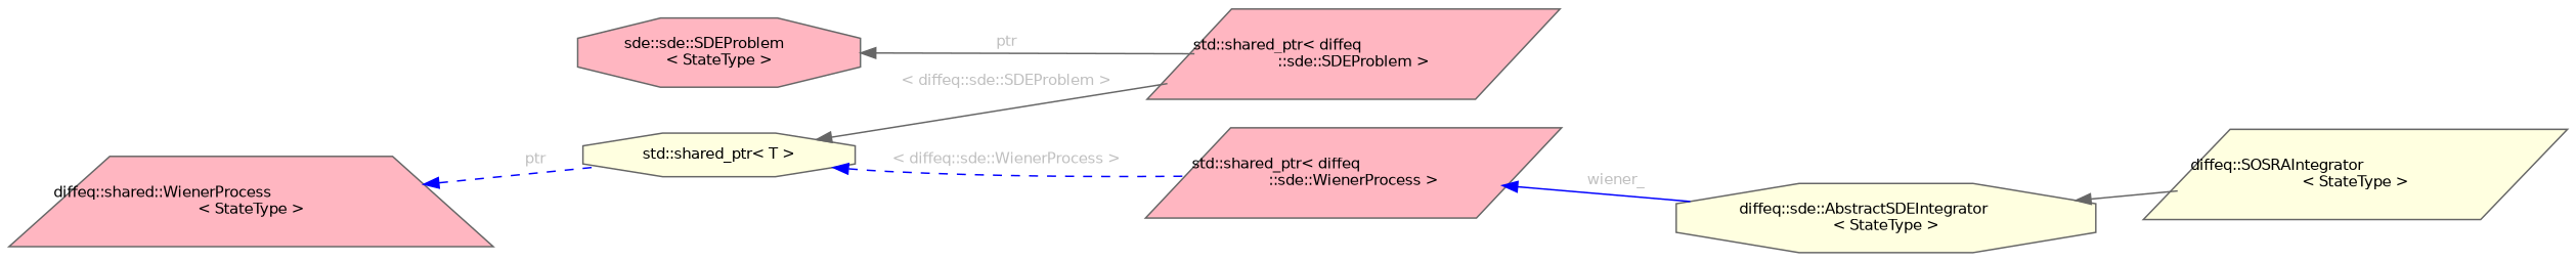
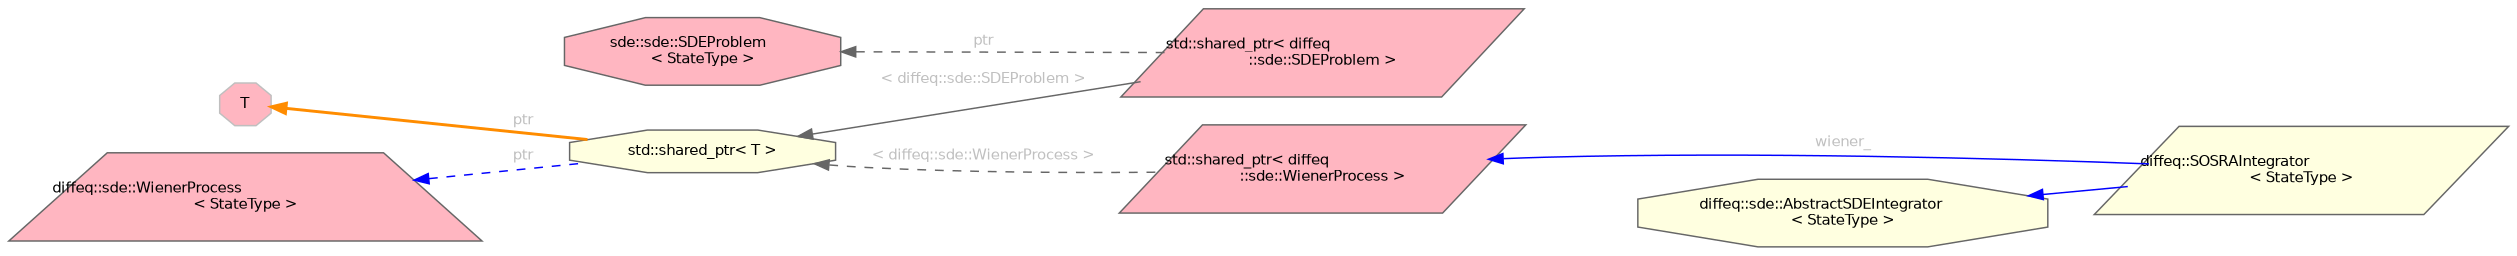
  digraph {
    rankdir=LR
    node [color=gray40 fillcolor=lightpink fontname=Helvetica fontsize=10 shape=octagon style=filled]
    edge [color=blue dir=back fontname=Helvetica fontsize=10 labelfontname=Helvetica labelfontsize=10 style=solid fontcolor=grey]
    n1 [fillcolor=lightyellow fontcolor=black height=0.2 label="diffeq::SOSRAIntegrator\l\< StateType \>" shape=parallelogram width=0.4]
    n2 [fillcolor=lightyellow height=0.2 label="diffeq::sde::AbstractSDEIntegrator\l\< StateType \>" width=0.4]
    n3 [height=0.2 label="std::shared_ptr\< diffeq\l::sde::SDEProblem \>" shape=parallelogram width=0.4]
    n4 [height=0.2 label="sde::sde::SDEProblem\l\< StateType \>" width=0.4]
    n5 [fillcolor=lightyellow height=0.2 label="std::shared_ptr\< T \>" width=0.4]
    n6 [height=0.2 label="std::shared_ptr\< diffeq\l::sde::WienerProcess \>" shape=parallelogram width=0.4]
-   n8 [height=0.2 label="diffeq::shared::WienerProcess\l\< StateType \>" shape=trapezium width=0.4]
-   n2 -> n1 [color=gray40 fontcolor=""]
-   n4 -> n3 [color=gray40 label=<<TABLE CELLBORDER="0" BORDER="0"><TR><TD VALIGN="top" ALIGN="LEFT" CELLPADDING="1" CELLSPACING="0">ptr</TD></TR> </TABLE>>]
+   n7 [color=grey75 height=0.2 label=T width=0.4]
+   n8 [height=0.2 label="diffeq::sde::WienerProcess\l\< StateType \>" shape=trapezium width=0.4]
+   n2 -> n1 [fontcolor=""]
+   n4 -> n3 [color=gray40 label=<<TABLE CELLBORDER="0" BORDER="0"><TR><TD VALIGN="top" ALIGN="LEFT" CELLPADDING="1" CELLSPACING="0">ptr</TD></TR> </TABLE>> style=dashed]
    n5 -> n3 [color=gray40 label=<<TABLE CELLBORDER="0" BORDER="0"><TR><TD VALIGN="top" ALIGN="LEFT" CELLPADDING="1" CELLSPACING="0">&lt; diffeq::sde::SDEProblem &gt;</TD></TR> </TABLE>>]
-   n5 -> n6 [label=<<TABLE CELLBORDER="0" BORDER="0"><TR><TD VALIGN="top" ALIGN="LEFT" CELLPADDING="1" CELLSPACING="0">&lt; diffeq::sde::WienerProcess &gt;</TD></TR> </TABLE>> style=dashed]
-   n6 -> n2 [label=<<TABLE CELLBORDER="0" BORDER="0"><TR><TD VALIGN="top" ALIGN="LEFT" CELLPADDING="1" CELLSPACING="0">wiener_</TD></TR> </TABLE>>]
+   n5 -> n6 [color=gray40 label=<<TABLE CELLBORDER="0" BORDER="0"><TR><TD VALIGN="top" ALIGN="LEFT" CELLPADDING="1" CELLSPACING="0">&lt; diffeq::sde::WienerProcess &gt;</TD></TR> </TABLE>> style=dashed]
+   n6 -> n1 [label=<<TABLE CELLBORDER="0" BORDER="0"><TR><TD VALIGN="top" ALIGN="LEFT" CELLPADDING="1" CELLSPACING="0">wiener_</TD></TR> </TABLE>>]
+   n7 -> n5 [color=darkorange label=<<TABLE CELLBORDER="0" BORDER="0"><TR><TD VALIGN="top" ALIGN="LEFT" CELLPADDING="1" CELLSPACING="0">ptr</TD></TR> </TABLE>> style=bold]
    n8 -> n5 [label=<<TABLE CELLBORDER="0" BORDER="0"><TR><TD VALIGN="top" ALIGN="LEFT" CELLPADDING="1" CELLSPACING="0">ptr</TD></TR> </TABLE>> style=dashed]
  }
